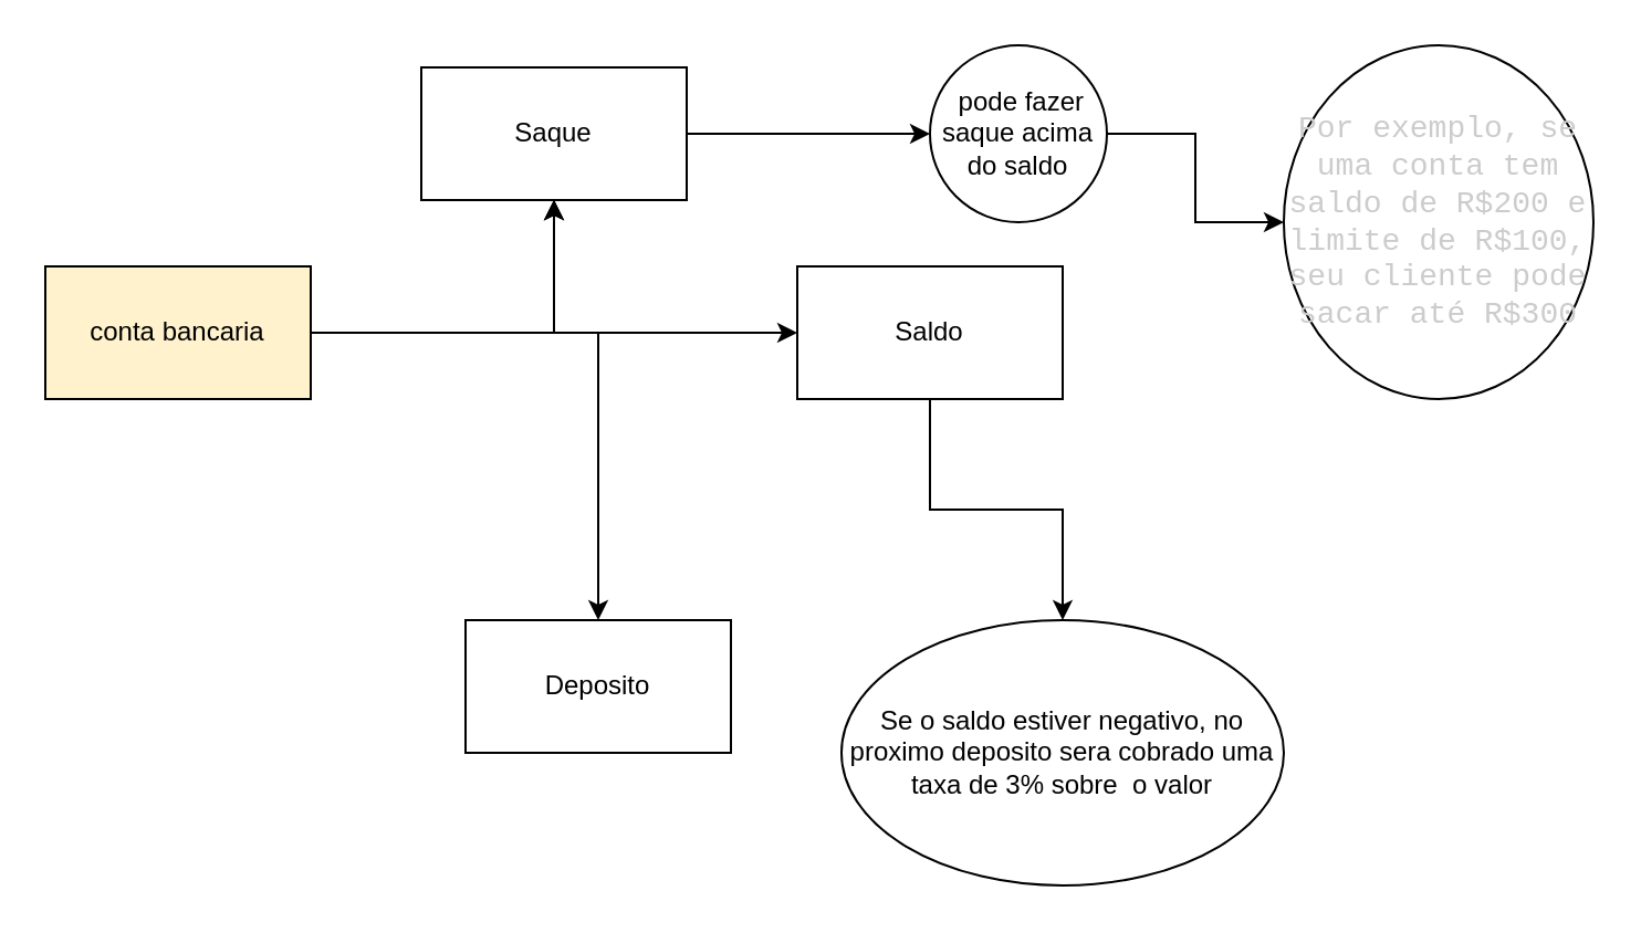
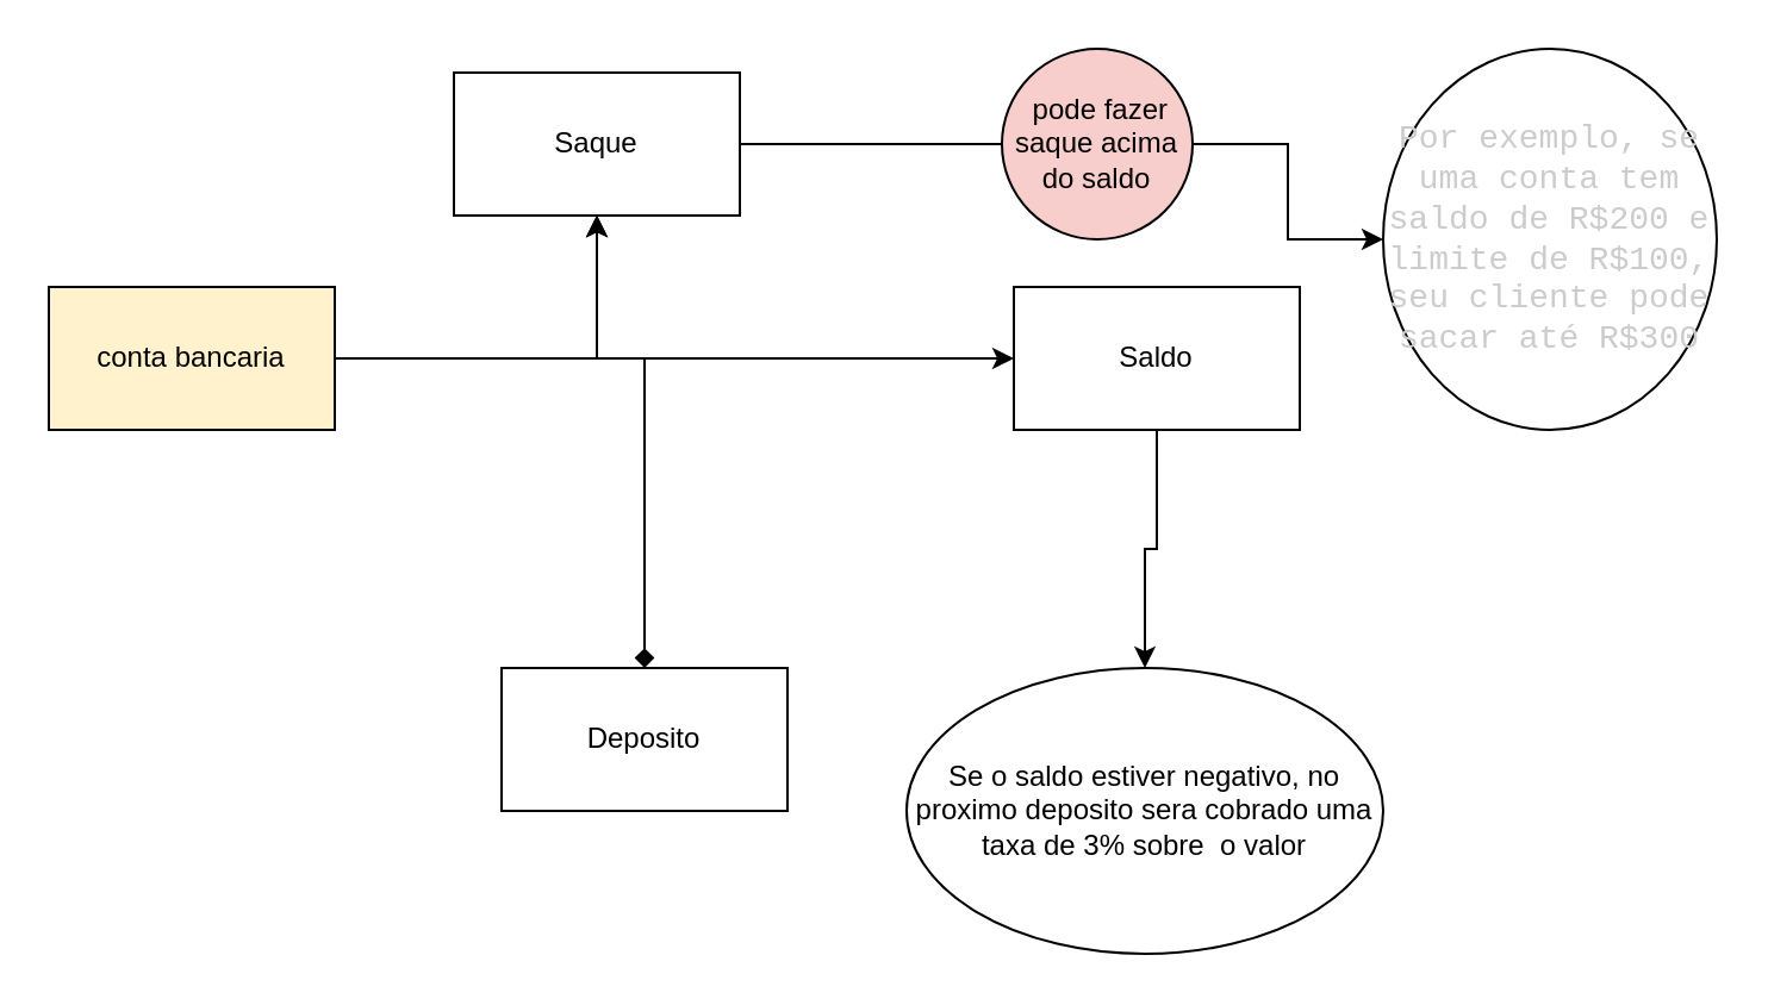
  <mxCell id="0" />
  <mxCell id="1" parent="0" />
  <mxCell id="2" value="" style="edgeStyle=orthogonalEdgeStyle;rounded=0;orthogonalLoop=1;jettySize=auto;html=1;" edge="1" parent="1" source="7" target="9"><mxGeometry relative="1" as="geometry" /></mxCell>
  <mxCell id="3" value="" style="edgeStyle=orthogonalEdgeStyle;rounded=0;orthogonalLoop=1;jettySize=auto;html=1;" edge="1" parent="1" source="7" target="9"><mxGeometry relative="1" as="geometry" /></mxCell>
  <mxCell id="4" value="" style="edgeStyle=orthogonalEdgeStyle;rounded=0;orthogonalLoop=1;jettySize=auto;html=1;" edge="1" parent="1" source="7" target="9"><mxGeometry relative="1" as="geometry" /></mxCell>
- <mxCell id="5" value="" style="edgeStyle=orthogonalEdgeStyle;rounded=0;orthogonalLoop=1;jettySize=auto;html=1;" edge="1" parent="1" source="7" target="10"><mxGeometry relative="1" as="geometry" /></mxCell>
+ <mxCell id="5" value="" style="edgeStyle=orthogonalEdgeStyle;rounded=0;orthogonalLoop=1;jettySize=auto;html=1;endArrow=diamond;" edge="1" parent="1" source="7" target="10"><mxGeometry relative="1" as="geometry" /></mxCell>
  <mxCell id="6" value="" style="edgeStyle=orthogonalEdgeStyle;rounded=0;orthogonalLoop=1;jettySize=auto;html=1;" edge="1" parent="1" source="7" target="14"><mxGeometry relative="1" as="geometry" /></mxCell>
  <mxCell id="7" value="conta bancaria" style="rounded=0;whiteSpace=wrap;html=1;fillColor=#fff2cc;" vertex="1" parent="1"><mxGeometry x="20" y="120" width="120" height="60" as="geometry" /></mxCell>
- <mxCell id="8" value="" style="edgeStyle=orthogonalEdgeStyle;rounded=0;orthogonalLoop=1;jettySize=auto;html=1;" edge="1" parent="1" source="9" target="12"><mxGeometry relative="1" as="geometry" /></mxCell>
+ <mxCell id="8" value="" style="edgeStyle=orthogonalEdgeStyle;rounded=0;orthogonalLoop=1;jettySize=auto;html=1;endArrow=none;" edge="1" parent="1" source="9" target="12"><mxGeometry relative="1" as="geometry" /></mxCell>
  <mxCell id="9" value="Saque" style="rounded=0;whiteSpace=wrap;html=1;" vertex="1" parent="1"><mxGeometry x="190" y="30" width="120" height="60" as="geometry" /></mxCell>
  <mxCell id="10" value="Deposito" style="whiteSpace=wrap;html=1;rounded=0;" vertex="1" parent="1"><mxGeometry x="210" y="280" width="120" height="60" as="geometry" /></mxCell>
  <mxCell id="11" value="" style="edgeStyle=orthogonalEdgeStyle;rounded=0;orthogonalLoop=1;jettySize=auto;html=1;" edge="1" parent="1" source="12" target="16"><mxGeometry relative="1" as="geometry" /></mxCell>
- <mxCell id="12" value="&amp;nbsp;pode fazer saque acima do saldo" style="ellipse;whiteSpace=wrap;html=1;rounded=0;" vertex="1" parent="1"><mxGeometry x="420" y="20" width="80" height="80" as="geometry" /></mxCell>
+ <mxCell id="12" value="&amp;nbsp;pode fazer saque acima do saldo" style="ellipse;whiteSpace=wrap;html=1;rounded=0;fillColor=#f8cecc;" vertex="1" parent="1"><mxGeometry x="420" y="20" width="80" height="80" as="geometry" /></mxCell>
  <mxCell id="13" value="" style="edgeStyle=orthogonalEdgeStyle;rounded=0;orthogonalLoop=1;jettySize=auto;html=1;" edge="1" parent="1" source="14" target="15"><mxGeometry relative="1" as="geometry" /></mxCell>
- <mxCell id="14" value="Saldo" style="whiteSpace=wrap;html=1;rounded=0;" vertex="1" parent="1"><mxGeometry x="360" y="120" width="120" height="60" as="geometry" /></mxCell>
+ <mxCell id="14" value="Saldo" style="whiteSpace=wrap;html=1;rounded=0;" vertex="1" parent="1"><mxGeometry x="425" y="120" width="120" height="60" as="geometry" /></mxCell>
  <mxCell id="15" value="Se o saldo estiver negativo, no proximo deposito sera cobrado uma taxa de 3% sobre&amp;nbsp; o valor" style="ellipse;whiteSpace=wrap;html=1;rounded=0;" vertex="1" parent="1"><mxGeometry x="380" y="280" width="200" height="120" as="geometry" /></mxCell>
  <mxCell id="16" value="&lt;div style=&quot;border-color: var(--border-color); color: rgb(204, 204, 204); font-family: Consolas, &amp;quot;Courier New&amp;quot;, monospace; font-size: 14px;&quot;&gt;Por exemplo, se uma conta tem saldo de R$200 e&lt;/div&gt;&lt;div style=&quot;border-color: var(--border-color); color: rgb(204, 204, 204); font-family: Consolas, &amp;quot;Courier New&amp;quot;, monospace; font-size: 14px;&quot;&gt;limite de R$100, seu cliente pode sacar até R$300&lt;/div&gt;" style="ellipse;whiteSpace=wrap;html=1;rounded=0;" vertex="1" parent="1"><mxGeometry x="580" y="20" width="140" height="160" as="geometry" /></mxCell>
